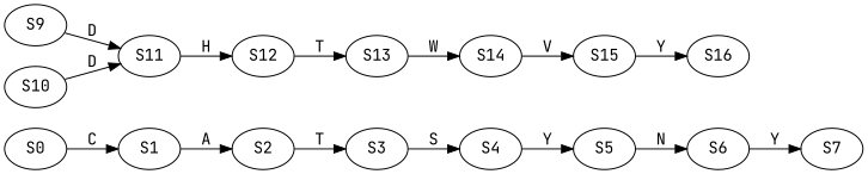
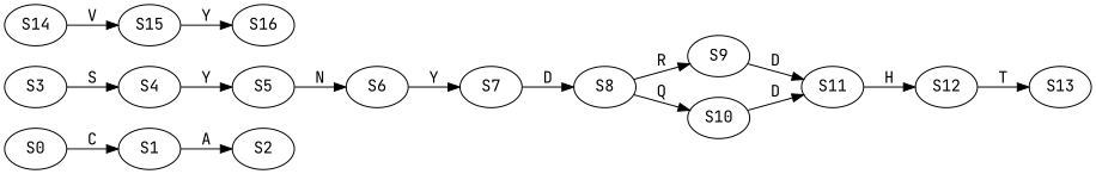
  strict digraph {
    fontname="JetBrains Mono"
    rankdir=LR
    node [fontname="JetBrains Mono"]
    edge [fontname="JetBrains Mono"]
    S0
    S1
    S2
    S3
    S4
    S5
    S6
    S7
+   S8
    S9
    S10
    S11
    S12
    S13
    S14
    S15
    S16
    S0 -> S1 [label=C]
    S1 -> S2 [label=A]
-   S2 -> S3 [label=T]
    S3 -> S4 [label=S]
    S4 -> S5 [label=Y]
    S5 -> S6 [label=N]
    S6 -> S7 [label=Y]
+   S7 -> S8 [label=D]
+   S8 -> S9 [label=R]
+   S8 -> S10 [label=Q]
    S9 -> S11 [label=D]
    S10 -> S11 [label=D]
    S11 -> S12 [label=H]
    S12 -> S13 [label=T]
-   S13 -> S14 [label=W]
    S14 -> S15 [label=V]
    S15 -> S16 [label=Y]
  }
